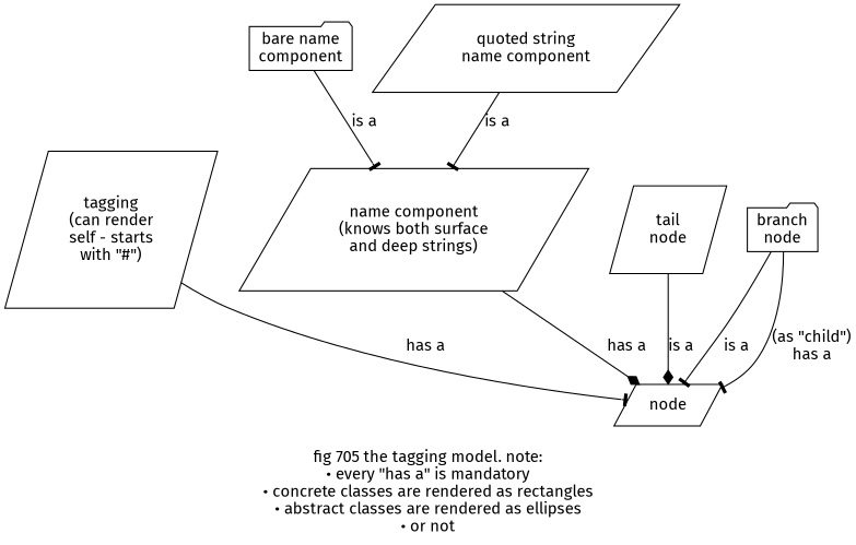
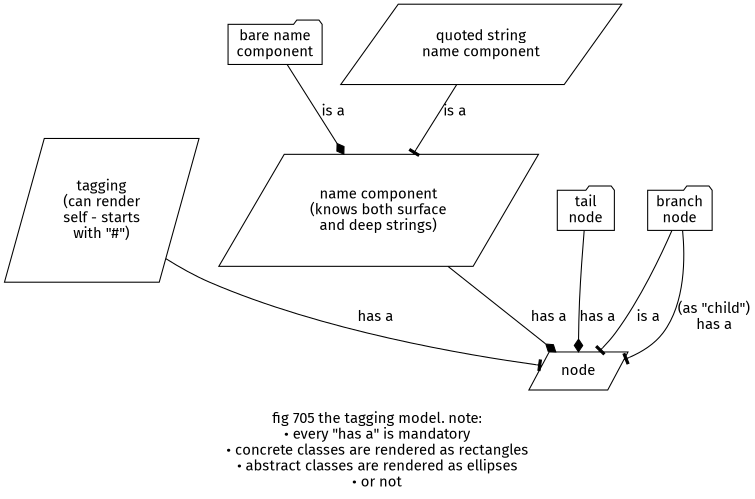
  digraph {
    fontname="Fira Sans"
    label="\nfig 705 the tagging model. note:\n• every \"has a\" is mandatory\n• concrete classes are rendered as rectangles\n• abstract classes are rendered as ellipses\n• or not\n"
    node [fontname="Fira Sans" shape=parallelogram]
    edge [arrowhead=tee fontname="Fira Sans"]
    n1 [label="tagging\n(can render\nself - starts\nwith \"#\")"]
    n2 [label="node"]
    n3 [label="name component\n(knows both surface\nand deep strings)"]
-   n4 [label="tail\nnode"]
+   n4 [label="tail\nnode" shape=folder]
    n5 [label="branch\nnode" shape=folder]
    n6 [label="bare name\ncomponent" shape=folder]
    n7 [label="quoted string\nname component"]
    n1 -> n2 [label="has a"]
    n3 -> n2 [arrowhead=diamond label="has a"]
-   n4 -> n2 [arrowhead=diamond label="is a"]
+   n4 -> n2 [arrowhead=diamond label="has a"]
    n5 -> n2 [label="is a"]
    n5 -> n2 [label="(as \"child\")\nhas a"]
-   n6 -> n3 [label="is a"]
+   n6 -> n3 [arrowhead=diamond label="is a"]
    n7 -> n3 [label="is a"]
  }
